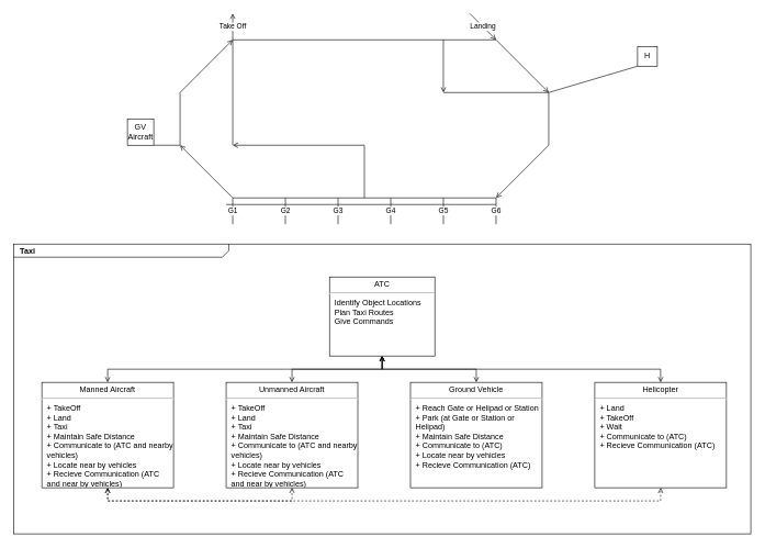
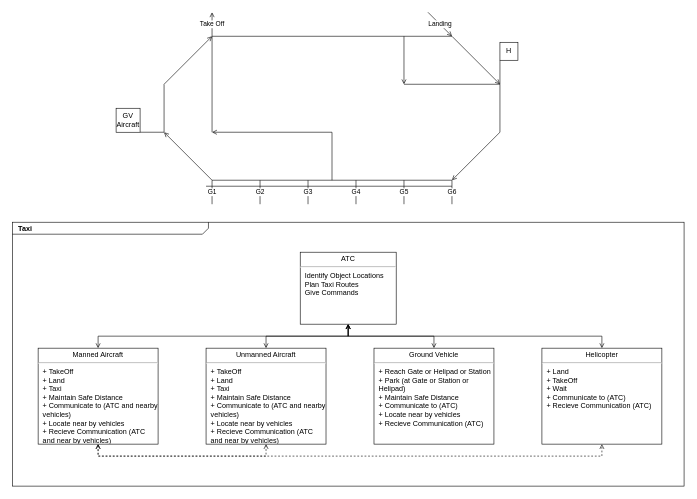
  <mxCell id="0" style=";html=1;" />
  <mxCell id="1" style=";html=1;" parent="0" />
  <mxCell id="2" value="&lt;p style=&quot;margin: 0px ; margin-top: 4px ; margin-left: 10px ; text-align: left&quot;&gt;&lt;b&gt;Taxi&lt;/b&gt;&lt;/p&gt;" style="html=1;strokeWidth=1;shape=mxgraph.sysml.package;html=1;overflow=fill;whiteSpace=wrap;fillColor=none;gradientColor=none;fontSize=12;align=center;labelX=327.64;" parent="1" vertex="1"><mxGeometry x="20" y="370" width="1120" height="440" as="geometry" /></mxCell>
  <mxCell id="3" style="edgeStyle=orthogonalEdgeStyle;rounded=0;orthogonalLoop=1;jettySize=auto;html=1;exitX=0.5;exitY=1;exitDx=0;exitDy=0;startArrow=open;startFill=0;endArrow=open;endFill=0;entryX=0.5;entryY=0;entryDx=0;entryDy=0;" edge="1" parent="1" source="4" target="26"><mxGeometry relative="1" as="geometry" /></mxCell>
  <mxCell id="4" value="&lt;p style=&quot;margin: 0px ; margin-top: 4px ; text-align: center&quot;&gt;ATC&lt;/p&gt;&lt;hr&gt;&lt;p style=&quot;margin: 0px ; margin-left: 8px ; text-align: left&quot;&gt;Identify Object Locations&lt;/p&gt;&lt;p style=&quot;margin: 0px ; margin-left: 8px ; text-align: left&quot;&gt;Plan Taxi Routes&lt;/p&gt;&lt;p style=&quot;margin: 0px ; margin-left: 8px ; text-align: left&quot;&gt;Give Commands&lt;/p&gt;" style="shape=rect;html=1;overflow=fill;whiteSpace=wrap;" parent="1" vertex="1"><mxGeometry x="500" y="420" width="160" height="120" as="geometry" /></mxCell>
  <mxCell id="5" value="" style="endArrow=none;html=1;rounded=0;" edge="1" parent="1"><mxGeometry width="50" height="50" relative="1" as="geometry"><mxPoint x="353" y="60" as="sourcePoint" /><mxPoint x="753" y="60" as="targetPoint" /><Array as="points" /></mxGeometry></mxCell>
  <mxCell id="6" value="" style="endArrow=none;html=1;rounded=0;endFill=0;startArrow=open;startFill=0;" edge="1" parent="1"><mxGeometry width="50" height="50" relative="1" as="geometry"><mxPoint x="833" y="140" as="sourcePoint" /><mxPoint x="753" y="60" as="targetPoint" /></mxGeometry></mxCell>
  <mxCell id="7" value="" style="endArrow=none;html=1;rounded=0;" edge="1" parent="1"><mxGeometry width="50" height="50" relative="1" as="geometry"><mxPoint x="833" y="220" as="sourcePoint" /><mxPoint x="833" y="140" as="targetPoint" /></mxGeometry></mxCell>
  <mxCell id="8" value="" style="endArrow=none;html=1;rounded=0;startArrow=open;startFill=0;" edge="1" parent="1"><mxGeometry width="50" height="50" relative="1" as="geometry"><mxPoint x="753" y="300" as="sourcePoint" /><mxPoint x="833" y="220" as="targetPoint" /></mxGeometry></mxCell>
  <mxCell id="9" value="Landing" style="endArrow=open;html=1;rounded=0;endFill=0;" edge="1" parent="1"><mxGeometry width="50" height="50" relative="1" as="geometry"><mxPoint x="713" as="sourcePoint" y="20" /><mxPoint x="753" y="60" as="targetPoint" /></mxGeometry></mxCell>
  <mxCell id="10" value="" style="endArrow=open;html=1;rounded=0;endFill=0;" edge="1" parent="1"><mxGeometry width="50" height="50" relative="1" as="geometry"><mxPoint x="273" y="140" as="sourcePoint" /><mxPoint x="353" y="60" as="targetPoint" /></mxGeometry></mxCell>
  <mxCell id="11" value="" style="endArrow=none;html=1;rounded=0;" edge="1" parent="1"><mxGeometry width="50" height="50" relative="1" as="geometry"><mxPoint x="273" y="220" as="sourcePoint" /><mxPoint x="273" y="140" as="targetPoint" /></mxGeometry></mxCell>
  <mxCell id="12" value="" style="endArrow=open;html=1;rounded=0;endFill=0;" edge="1" parent="1"><mxGeometry width="50" height="50" relative="1" as="geometry"><mxPoint x="353" y="300" as="sourcePoint" /><mxPoint x="273" y="220" as="targetPoint" /></mxGeometry></mxCell>
  <mxCell id="13" value="" style="endArrow=none;html=1;rounded=0;" edge="1" parent="1"><mxGeometry width="50" height="50" relative="1" as="geometry"><mxPoint x="353" y="300" as="sourcePoint" /><mxPoint x="753" y="300" as="targetPoint" /></mxGeometry></mxCell>
  <mxCell id="14" value="Take Off" style="endArrow=none;html=1;rounded=0;endFill=0;startArrow=open;startFill=0;" edge="1" parent="1"><mxGeometry width="50" height="50" relative="1" as="geometry"><mxPoint x="353" as="sourcePoint" y="20" /><mxPoint x="353" y="60" as="targetPoint" /></mxGeometry></mxCell>
  <mxCell id="15" value="G1" style="endArrow=none;html=1;rounded=0;" edge="1" parent="1"><mxGeometry width="50" height="50" relative="1" as="geometry"><mxPoint x="353" y="300" as="sourcePoint" /><mxPoint x="353" y="340" as="targetPoint" /></mxGeometry></mxCell>
  <mxCell id="16" value="G2" style="endArrow=none;html=1;rounded=0;" edge="1" parent="1"><mxGeometry width="50" height="50" relative="1" as="geometry"><mxPoint x="433" y="300" as="sourcePoint" /><mxPoint x="433" y="340" as="targetPoint" /></mxGeometry></mxCell>
  <mxCell id="17" value="G3" style="endArrow=none;html=1;rounded=0;" edge="1" parent="1"><mxGeometry width="50" height="50" relative="1" as="geometry"><mxPoint x="513" y="300" as="sourcePoint" /><mxPoint x="513" y="340" as="targetPoint" /></mxGeometry></mxCell>
  <mxCell id="18" value="G4" style="endArrow=none;html=1;rounded=0;" edge="1" parent="1"><mxGeometry width="50" height="50" relative="1" as="geometry"><mxPoint x="593" y="300" as="sourcePoint" /><mxPoint x="593" y="340" as="targetPoint" /></mxGeometry></mxCell>
  <mxCell id="19" value="G5" style="endArrow=none;html=1;rounded=0;" edge="1" parent="1"><mxGeometry width="50" height="50" relative="1" as="geometry"><mxPoint x="673" y="300" as="sourcePoint" /><mxPoint x="673" y="340" as="targetPoint" /></mxGeometry></mxCell>
- <mxCell id="20" value="H" style="rounded=0;whiteSpace=wrap;html=1;" vertex="1" parent="1"><mxGeometry x="968" y="70" width="30" height="30" as="geometry" /></mxCell>
+ <mxCell id="20" value="H" style="rounded=0;whiteSpace=wrap;html=1;" vertex="1" parent="1"><mxGeometry x="833" y="70" width="30" height="30" as="geometry" /></mxCell>
  <mxCell id="21" value="G6" style="endArrow=none;html=1;rounded=0;" edge="1" parent="1"><mxGeometry width="50" height="50" relative="1" as="geometry"><mxPoint x="753" y="300" as="sourcePoint" /><mxPoint x="753" y="340" as="targetPoint" /></mxGeometry></mxCell>
  <mxCell id="22" value="GV Aircraft" style="rounded=0;whiteSpace=wrap;html=1;" vertex="1" parent="1"><mxGeometry x="193" y="180" width="40" height="40" as="geometry" /></mxCell>
  <mxCell id="23" value="" style="endArrow=none;html=1;rounded=0;exitX=1;exitY=1;exitDx=0;exitDy=0;" edge="1" parent="1" source="22"><mxGeometry width="50" height="50" relative="1" as="geometry"><mxPoint x="503" y="130" as="sourcePoint" /><mxPoint x="273" y="220" as="targetPoint" /></mxGeometry></mxCell>
  <mxCell id="24" value="" style="endArrow=none;html=1;rounded=0;entryX=0;entryY=1;entryDx=0;entryDy=0;" edge="1" parent="1" target="20"><mxGeometry width="50" height="50" relative="1" as="geometry"><mxPoint x="833" y="140" as="sourcePoint" /><mxPoint x="553" y="70" as="targetPoint" /></mxGeometry></mxCell>
  <mxCell id="25" style="edgeStyle=orthogonalEdgeStyle;rounded=0;orthogonalLoop=1;jettySize=auto;html=1;exitX=0.5;exitY=1;exitDx=0;exitDy=0;startArrow=open;startFill=0;endArrow=open;endFill=0;entryX=0.5;entryY=1;entryDx=0;entryDy=0;dashed=1;" edge="1" parent="1" source="26" target="33"><mxGeometry relative="1" as="geometry"><Array as="points"><mxPoint x="163" y="760" /><mxPoint x="1003" y="760" /></Array></mxGeometry></mxCell>
  <mxCell id="26" value="&lt;p style=&quot;margin: 0px ; margin-top: 4px ; text-align: center&quot;&gt;Manned Aircraft&lt;/p&gt;&lt;hr&gt;&lt;p style=&quot;margin: 0px ; margin-left: 8px ; text-align: left&quot;&gt;+ TakeOff&lt;/p&gt;&lt;p style=&quot;margin: 0px ; margin-left: 8px ; text-align: left&quot;&gt;+ Land&lt;/p&gt;&lt;p style=&quot;margin: 0px ; margin-left: 8px ; text-align: left&quot;&gt;+ Taxi&lt;/p&gt;&lt;p style=&quot;margin: 0px ; margin-left: 8px ; text-align: left&quot;&gt;+ Maintain Safe Distance&lt;/p&gt;&lt;p style=&quot;margin: 0px ; margin-left: 8px ; text-align: left&quot;&gt;+ Communicate to (ATC and nearby vehicles)&lt;/p&gt;&lt;p style=&quot;margin: 0px ; margin-left: 8px ; text-align: left&quot;&gt;+ Locate near by vehicles&lt;/p&gt;&lt;p style=&quot;margin: 0px ; margin-left: 8px ; text-align: left&quot;&gt;+ Recieve Communication (ATC and near by vehicles)&lt;/p&gt;" style="shape=rect;html=1;overflow=fill;whiteSpace=wrap;" vertex="1" parent="1"><mxGeometry x="63" y="580" width="200" height="160" as="geometry" /></mxCell>
  <mxCell id="27" style="edgeStyle=orthogonalEdgeStyle;rounded=0;orthogonalLoop=1;jettySize=auto;html=1;exitX=0.5;exitY=0;exitDx=0;exitDy=0;startArrow=open;startFill=0;endArrow=open;endFill=0;entryX=0.5;entryY=1;entryDx=0;entryDy=0;" edge="1" parent="1" source="29" target="4"><mxGeometry relative="1" as="geometry" /></mxCell>
  <mxCell id="28" style="edgeStyle=orthogonalEdgeStyle;rounded=0;orthogonalLoop=1;jettySize=auto;html=1;exitX=0.5;exitY=1;exitDx=0;exitDy=0;entryX=0.5;entryY=1;entryDx=0;entryDy=0;dashed=1;startArrow=open;startFill=0;endArrow=open;endFill=0;" edge="1" parent="1" source="29" target="26"><mxGeometry relative="1" as="geometry" /></mxCell>
  <mxCell id="29" value="&lt;p style=&quot;margin: 0px ; margin-top: 4px ; text-align: center&quot;&gt;Unmanned Aircraft&lt;/p&gt;&lt;hr&gt;&lt;p style=&quot;margin: 0px ; margin-left: 8px ; text-align: left&quot;&gt;+ TakeOff&lt;/p&gt;&lt;p style=&quot;margin: 0px ; margin-left: 8px ; text-align: left&quot;&gt;+ Land&lt;/p&gt;&lt;p style=&quot;margin: 0px ; margin-left: 8px ; text-align: left&quot;&gt;+ Taxi&lt;/p&gt;&lt;p style=&quot;margin: 0px ; margin-left: 8px ; text-align: left&quot;&gt;+ Maintain Safe Distance&lt;/p&gt;&lt;p style=&quot;margin: 0px ; margin-left: 8px ; text-align: left&quot;&gt;+ Communicate to (ATC and nearby vehicles)&lt;/p&gt;&lt;p style=&quot;margin: 0px ; margin-left: 8px ; text-align: left&quot;&gt;+ Locate near by vehicles&lt;/p&gt;&lt;p style=&quot;margin: 0px ; margin-left: 8px ; text-align: left&quot;&gt;+ Recieve Communication (ATC and near by vehicles)&lt;/p&gt;" style="shape=rect;html=1;overflow=fill;whiteSpace=wrap;" vertex="1" parent="1"><mxGeometry x="343" y="580" width="200" height="160" as="geometry" /></mxCell>
  <mxCell id="30" style="edgeStyle=orthogonalEdgeStyle;rounded=0;orthogonalLoop=1;jettySize=auto;html=1;exitX=0.5;exitY=0;exitDx=0;exitDy=0;startArrow=open;startFill=0;endArrow=open;endFill=0;entryX=0.5;entryY=1;entryDx=0;entryDy=0;" edge="1" parent="1" source="31" target="4"><mxGeometry relative="1" as="geometry"><mxPoint x="553" y="540" as="targetPoint" /></mxGeometry></mxCell>
  <mxCell id="31" value="&lt;p style=&quot;margin: 0px ; margin-top: 4px ; text-align: center&quot;&gt;Ground Vehicle&lt;/p&gt;&lt;hr&gt;&lt;p style=&quot;margin: 0px ; margin-left: 8px ; text-align: left&quot;&gt;&lt;span&gt;+ Reach Gate or Helipad or Station&lt;/span&gt;&lt;br&gt;&lt;span&gt;+ Park (at Gate or Station or Helipad)&lt;/span&gt;&lt;br&gt;&lt;span&gt;+ Maintain Safe Distance&lt;/span&gt;&lt;br&gt;&lt;span&gt;+ Communicate to (ATC)&lt;/span&gt;&lt;br&gt;&lt;span&gt;+ Locate near by vehicles&lt;/span&gt;&lt;br&gt;&lt;span&gt;+ Recieve Communication (ATC)&lt;/span&gt;&lt;br&gt;&lt;/p&gt;" style="shape=rect;html=1;overflow=fill;whiteSpace=wrap;" vertex="1" parent="1"><mxGeometry x="623" y="580" width="200" height="160" as="geometry" /></mxCell>
  <mxCell id="32" style="edgeStyle=orthogonalEdgeStyle;rounded=0;orthogonalLoop=1;jettySize=auto;html=1;exitX=0.5;exitY=0;exitDx=0;exitDy=0;entryX=0.5;entryY=1;entryDx=0;entryDy=0;startArrow=open;startFill=0;endArrow=open;endFill=0;" edge="1" parent="1" source="33" target="4"><mxGeometry relative="1" as="geometry" /></mxCell>
  <mxCell id="33" value="&lt;p style=&quot;margin: 0px ; margin-top: 4px ; text-align: center&quot;&gt;Helicopter&lt;/p&gt;&lt;hr&gt;&lt;p style=&quot;margin: 0px ; margin-left: 8px ; text-align: left&quot;&gt;&lt;span&gt;+ Land&lt;/span&gt;&lt;br&gt;&lt;span&gt;+ TakeOff&lt;/span&gt;&lt;/p&gt;&lt;p style=&quot;margin: 0px ; margin-left: 8px ; text-align: left&quot;&gt;&lt;span&gt;+ Wait&lt;/span&gt;&lt;br&gt;&lt;span&gt;+ Communicate to (ATC)&lt;/span&gt;&lt;br&gt;&lt;span&gt;+ Recieve Communication (ATC)&lt;/span&gt;&lt;br&gt;&lt;/p&gt;" style="shape=rect;html=1;overflow=fill;whiteSpace=wrap;" vertex="1" parent="1"><mxGeometry x="903" y="580" width="200" height="160" as="geometry" /></mxCell>
  <mxCell id="34" value="" style="endArrow=none;html=1;rounded=0;" edge="1" parent="1"><mxGeometry width="50" height="50" relative="1" as="geometry"><mxPoint x="553" y="300" as="sourcePoint" /><mxPoint x="553" y="220" as="targetPoint" /></mxGeometry></mxCell>
  <mxCell id="35" value="" style="endArrow=none;html=1;rounded=0;endFill=0;startArrow=open;startFill=0;" edge="1" parent="1"><mxGeometry width="50" height="50" relative="1" as="geometry"><mxPoint x="353" y="220" as="sourcePoint" /><mxPoint x="553" y="220" as="targetPoint" /></mxGeometry></mxCell>
  <mxCell id="36" value="" style="endArrow=none;html=1;rounded=0;" edge="1" parent="1"><mxGeometry width="50" height="50" relative="1" as="geometry"><mxPoint x="353" y="220" as="sourcePoint" /><mxPoint x="353" y="60" as="targetPoint" /></mxGeometry></mxCell>
  <mxCell id="37" value="" style="endArrow=none;html=1;rounded=0;endFill=0;startArrow=open;startFill=0;" edge="1" parent="1"><mxGeometry width="50" height="50" relative="1" as="geometry"><mxPoint x="673" y="140" as="sourcePoint" /><mxPoint x="673" y="60" as="targetPoint" /></mxGeometry></mxCell>
  <mxCell id="38" value="" style="endArrow=none;html=1;rounded=0;" edge="1" parent="1"><mxGeometry width="50" height="50" relative="1" as="geometry"><mxPoint x="833" y="140" as="sourcePoint" /><mxPoint x="673" y="140" as="targetPoint" /></mxGeometry></mxCell>
  <mxCell id="39" value="" style="endArrow=none;html=1;rounded=0;" edge="1" parent="1"><mxGeometry width="50" height="50" relative="1" as="geometry"><mxPoint x="343" y="310" as="sourcePoint" /><mxPoint x="753" y="310" as="targetPoint" /></mxGeometry></mxCell>
